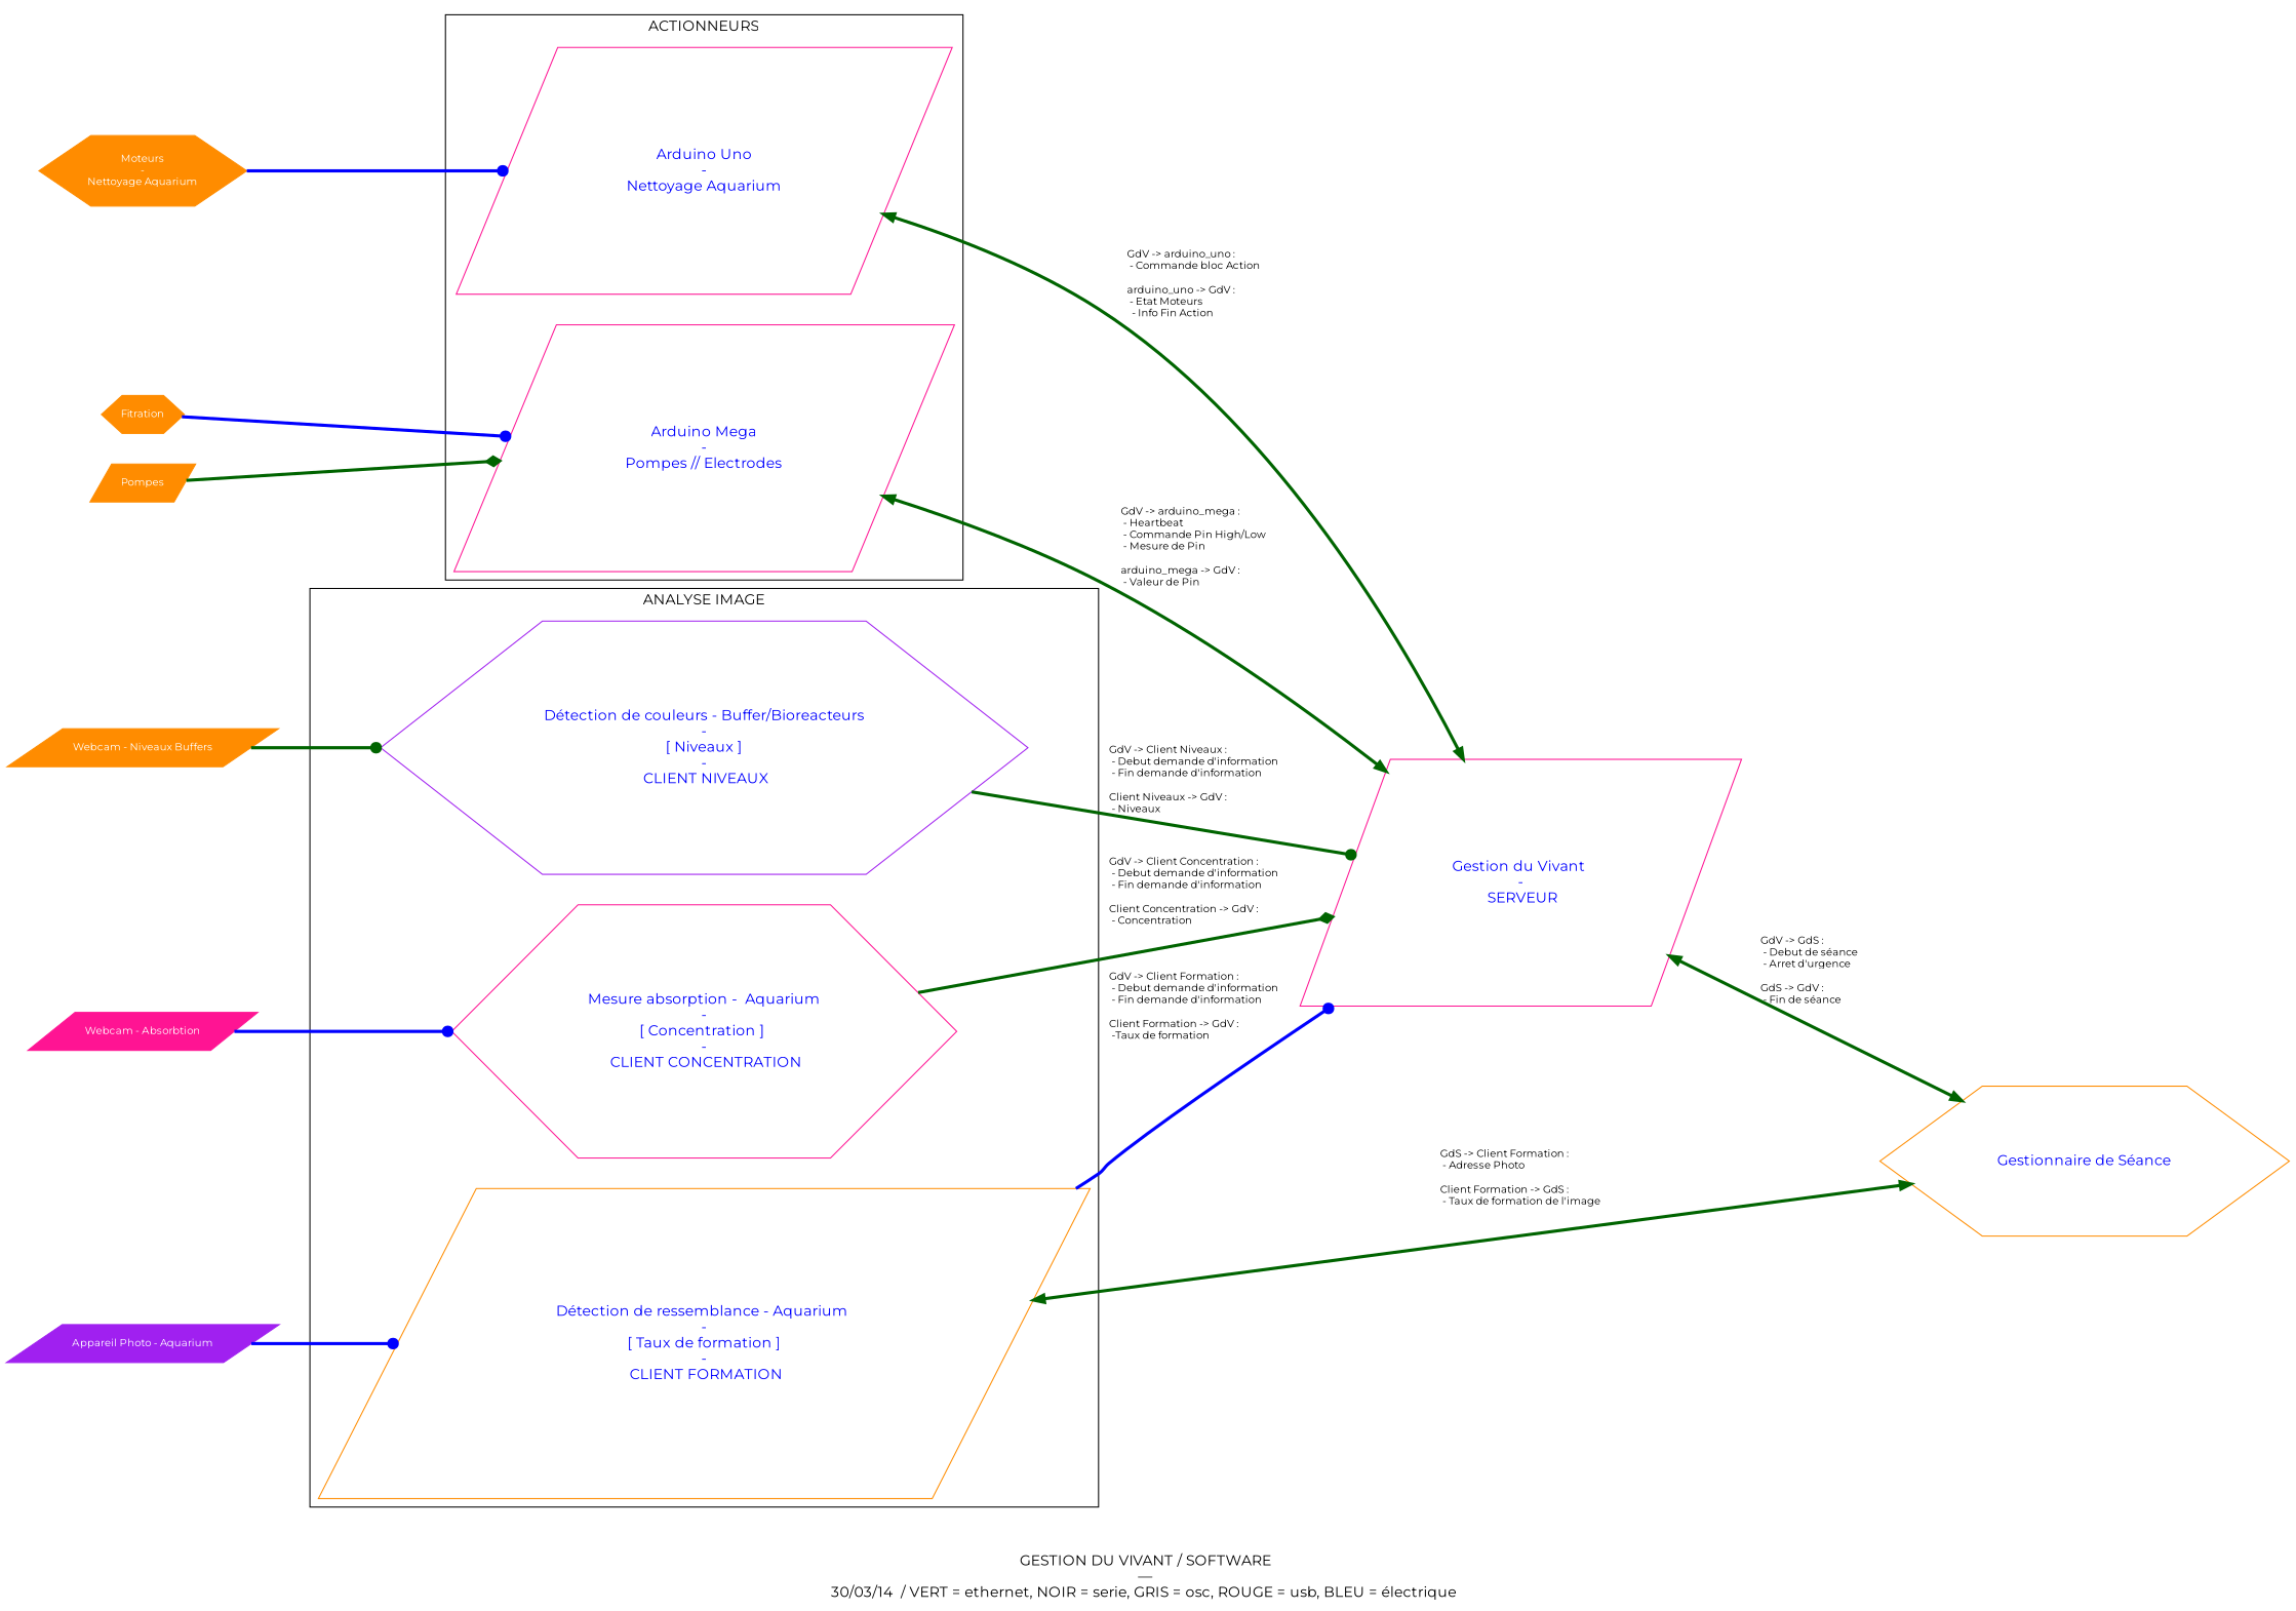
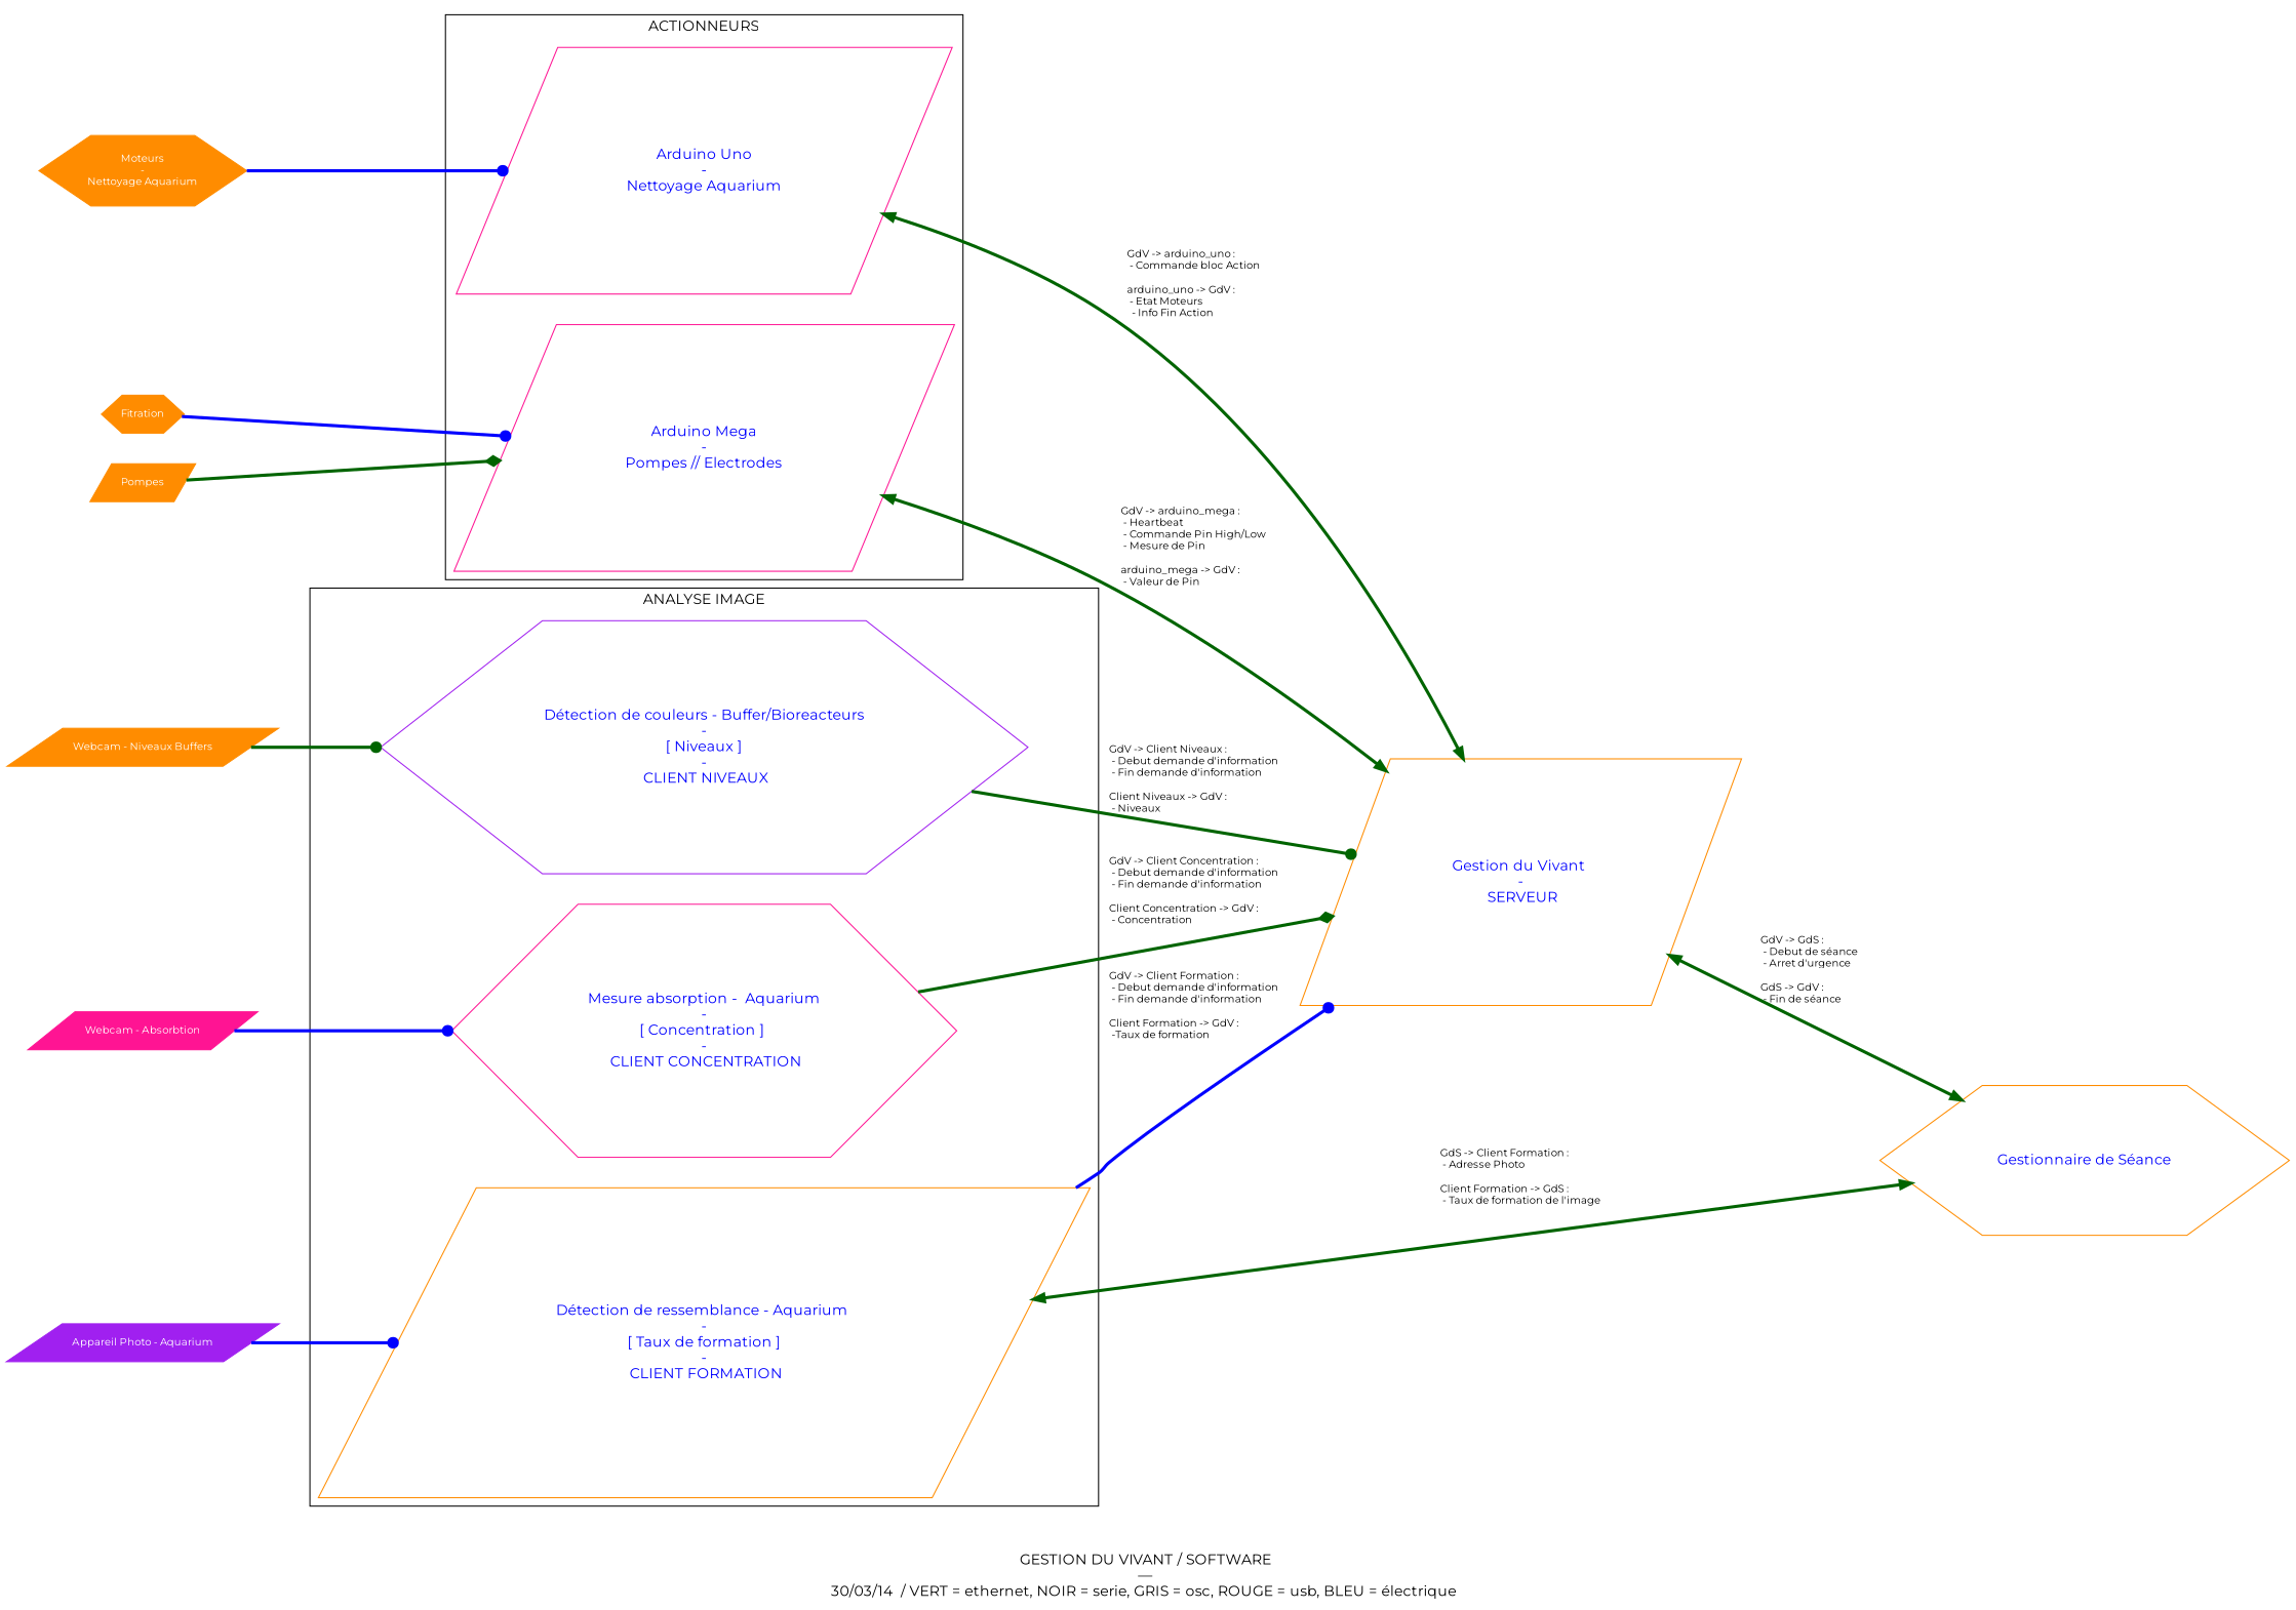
  digraph {
    fontname=Montserrat
    fontsize=14
    label="\n\nGESTION DU VIVANT / SOFTWARE \n— \n30/03/14  / VERT = ethernet, NOIR = serie, GRIS = osc, ROUGE = usb, BLEU = électrique  "
    nodesep=.4
    rankdir=LR
    node [color=darkorange fontcolor=blue fontname=Montserrat fontsize=14 margin=0.5 shape=parallelogram]
    edge [arrowhead=dot color=darkgreen fontname=Montserrat fontsize=10 penwidth=3 dir=forward]
    n1 [color=purple label="Détection de couleurs - Buffer/Bioreacteurs\n - \n [ Niveaux ] \n - \n CLIENT NIVEAUX" shape=hexagon]
    n2 [color=deeppink label="Mesure absorption -  Aquarium\n - \n[ Concentration ] \n - \n CLIENT CONCENTRATION" shape=hexagon]
    n3 [label="Détection de ressemblance - Aquarium \n - \n[ Taux de formation ]\n - \n CLIENT FORMATION"]
    n4 [color=deeppink height=2 label="Arduino Mega\n - \n Pompes // Electrodes " width=1]
    n5 [color=deeppink height=2 label="Arduino Uno\n - \n Nettoyage Aquarium " width=1]
-   n6 [color=deeppink label="Gestion du Vivant \n - \n SERVEUR"]
+   n6 [label="Gestion du Vivant \n - \n SERVEUR"]
    n7 [label="Gestionnaire de Séance" shape=hexagon]
    n8 [fontcolor=white fontsize=10 label=Pompes style=filled margin=""]
    n9 [fontcolor=white fontsize=10 label="Moteurs\n - \nNettoyage Aquarium" shape=hexagon style=filled margin=""]
    n10 [fontcolor=white fontsize=10 label=Fitration shape=hexagon style=filled margin=""]
    n11 [color=deeppink fontcolor=white fontsize=10 label="Webcam - Absorbtion" style=filled margin=""]
    n12 [fontcolor=white fontsize=10 label="Webcam - Niveaux Buffers" style=filled margin=""]
    n13 [color=purple fontcolor=white fontsize=10 label="Appareil Photo - Aquarium" style=filled margin=""]
    subgraph sub_1 {
      n6
      n7
      subgraph cluster_2 {
        label="ANALYSE IMAGE"
        n1
        n2
        n3
      }
      subgraph cluster_3 {
        label=ACTIONNEURS
        n4
        n5
      }
    }
    subgraph sub_4 {
      n8
      n9
      n10
    }
    subgraph sub_5 {
      n11
      n12
      n13
    }
    subgraph sub_6 {
      n4
      n5
      n6
    }
    subgraph sub_7 {
      n1
      n2
      n3
      n6
    }
    subgraph sub_8 {
      n3
      n6
      n7
    }
    subgraph sub_9 {
      n4
      n5
      n8
      n9
      n10
    }
    subgraph sub_10 {
      n1
      n2
      n3
      n11
      n12
      n13
    }
    n1 -> n6 [label="GdV -> Client Niveaux : \l - Debut demande d'information \l - Fin demande d'information \l\lClient Niveaux -> GdV : \l - Niveaux\l" dir=""]
    n2 -> n6 [arrowhead=diamond label="GdV -> Client Concentration : \l - Debut demande d'information \l - Fin demande d'information \l\lClient Concentration -> GdV :\l - Concentration\l" dir=""]
    n3 -> n6 [color=blue label="GdV -> Client Formation : \l - Debut demande d'information \l - Fin demande d'information \l\lClient Formation -> GdV : \l -Taux de formation\l" dir=""]
    n3 -> n7 [dir=both label="GdS -> Client Formation : \l - Adresse Photo \l\lClient Formation -> GdS :\l - Taux de formation de l'image\l" arrowhead=""]
    n4 -> n6 [dir=both label="GdV -> arduino_mega : \l - Heartbeat \l - Commande Pin High/Low \l - Mesure de Pin \l\larduino_mega -> GdV :\l - Valeur de Pin \l" arrowhead=""]
    n5 -> n6 [dir=both label="GdV -> arduino_uno : \l - Commande bloc Action \l\larduino_uno -> GdV :\l - Etat Moteurs \l  - Info Fin Action\l" arrowhead=""]
    n6 -> n7 [dir=both label="GdV -> GdS : \l - Debut de séance \l - Arret d'urgence \l\lGdS -> GdV :\l - Fin de séance \l" arrowhead=""]
    n8 -> n4 [arrowhead=diamond]
    n9 -> n5 [color=blue]
    n10 -> n4 [color=blue]
    n11 -> n2 [color=blue]
    n12 -> n1
    n13 -> n3 [color=blue]
  }
